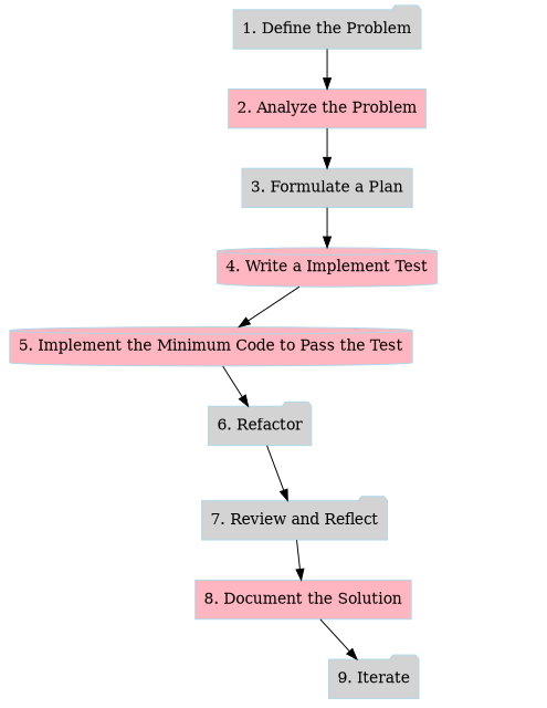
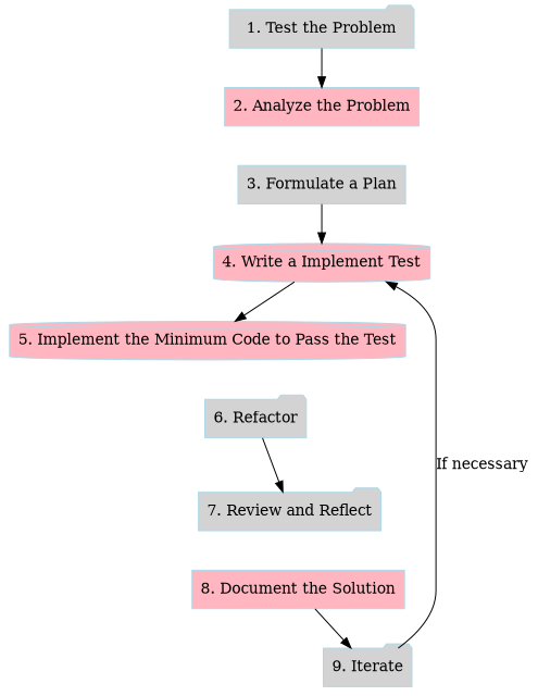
  digraph {
    node [color=lightblue fillcolor=lightgrey shape=folder style=filled]
    "2. Analyze the Problem" [fillcolor=lightpink shape=box]
-   "1. Define the Problem"
+   "1. Define the Problem" [label="1. Test the Problem"]
    "3. Formulate a Plan" [shape=box]
    n4 [fillcolor=lightpink label="4. Write a Implement Test" shape=cylinder]
    "5. Implement the Minimum Code to Pass the Test" [fillcolor=lightpink shape=cylinder]
    "6. Refactor"
    "7. Review and Reflect"
    "8. Document the Solution" [fillcolor=lightpink shape=box]
    "9. Iterate"
-   "2. Analyze the Problem" -> "3. Formulate a Plan"
    "1. Define the Problem" -> "2. Analyze the Problem"
    "3. Formulate a Plan" -> n4
    n4 -> "5. Implement the Minimum Code to Pass the Test"
-   "5. Implement the Minimum Code to Pass the Test" -> "6. Refactor"
    "6. Refactor" -> "7. Review and Reflect"
-   "7. Review and Reflect" -> "8. Document the Solution"
    "8. Document the Solution" -> "9. Iterate"
+   "9. Iterate" -> n4 [label="If necessary"]
  }
